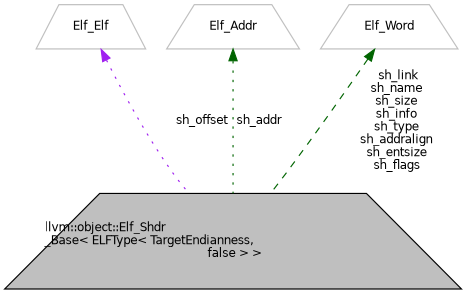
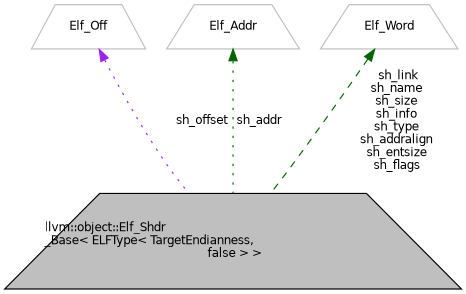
  digraph {
    node [color=grey75 fontname=Helvetica fontsize=10 shape=trapezium]
    edge [color=darkgreen dir=back fontname=Helvetica fontsize=10 labelfontname=Helvetica labelfontsize=10 style=dotted]
    n1 [color=black fillcolor=grey75 fontcolor=black height=0.2 label="llvm::object::Elf_Shdr\l_Base\< ELFType\< TargetEndianness,\l false \> \>" style=filled width=0.4]
-   n2 [height=0.2 label=Elf_Elf width=0.4]
+   n2 [height=0.2 label=Elf_Off width=0.4]
    n3 [height=0.2 label=Elf_Addr width=0.4]
    n4 [height=0.2 label=Elf_Word width=0.4]
    n2 -> n1 [color=purple label=" sh_offset"]
    n3 -> n1 [label=" sh_addr"]
    n4 -> n1 [label=" sh_link\nsh_name\nsh_size\nsh_info\nsh_type\nsh_addralign\nsh_entsize\nsh_flags" style=dashed]
  }
